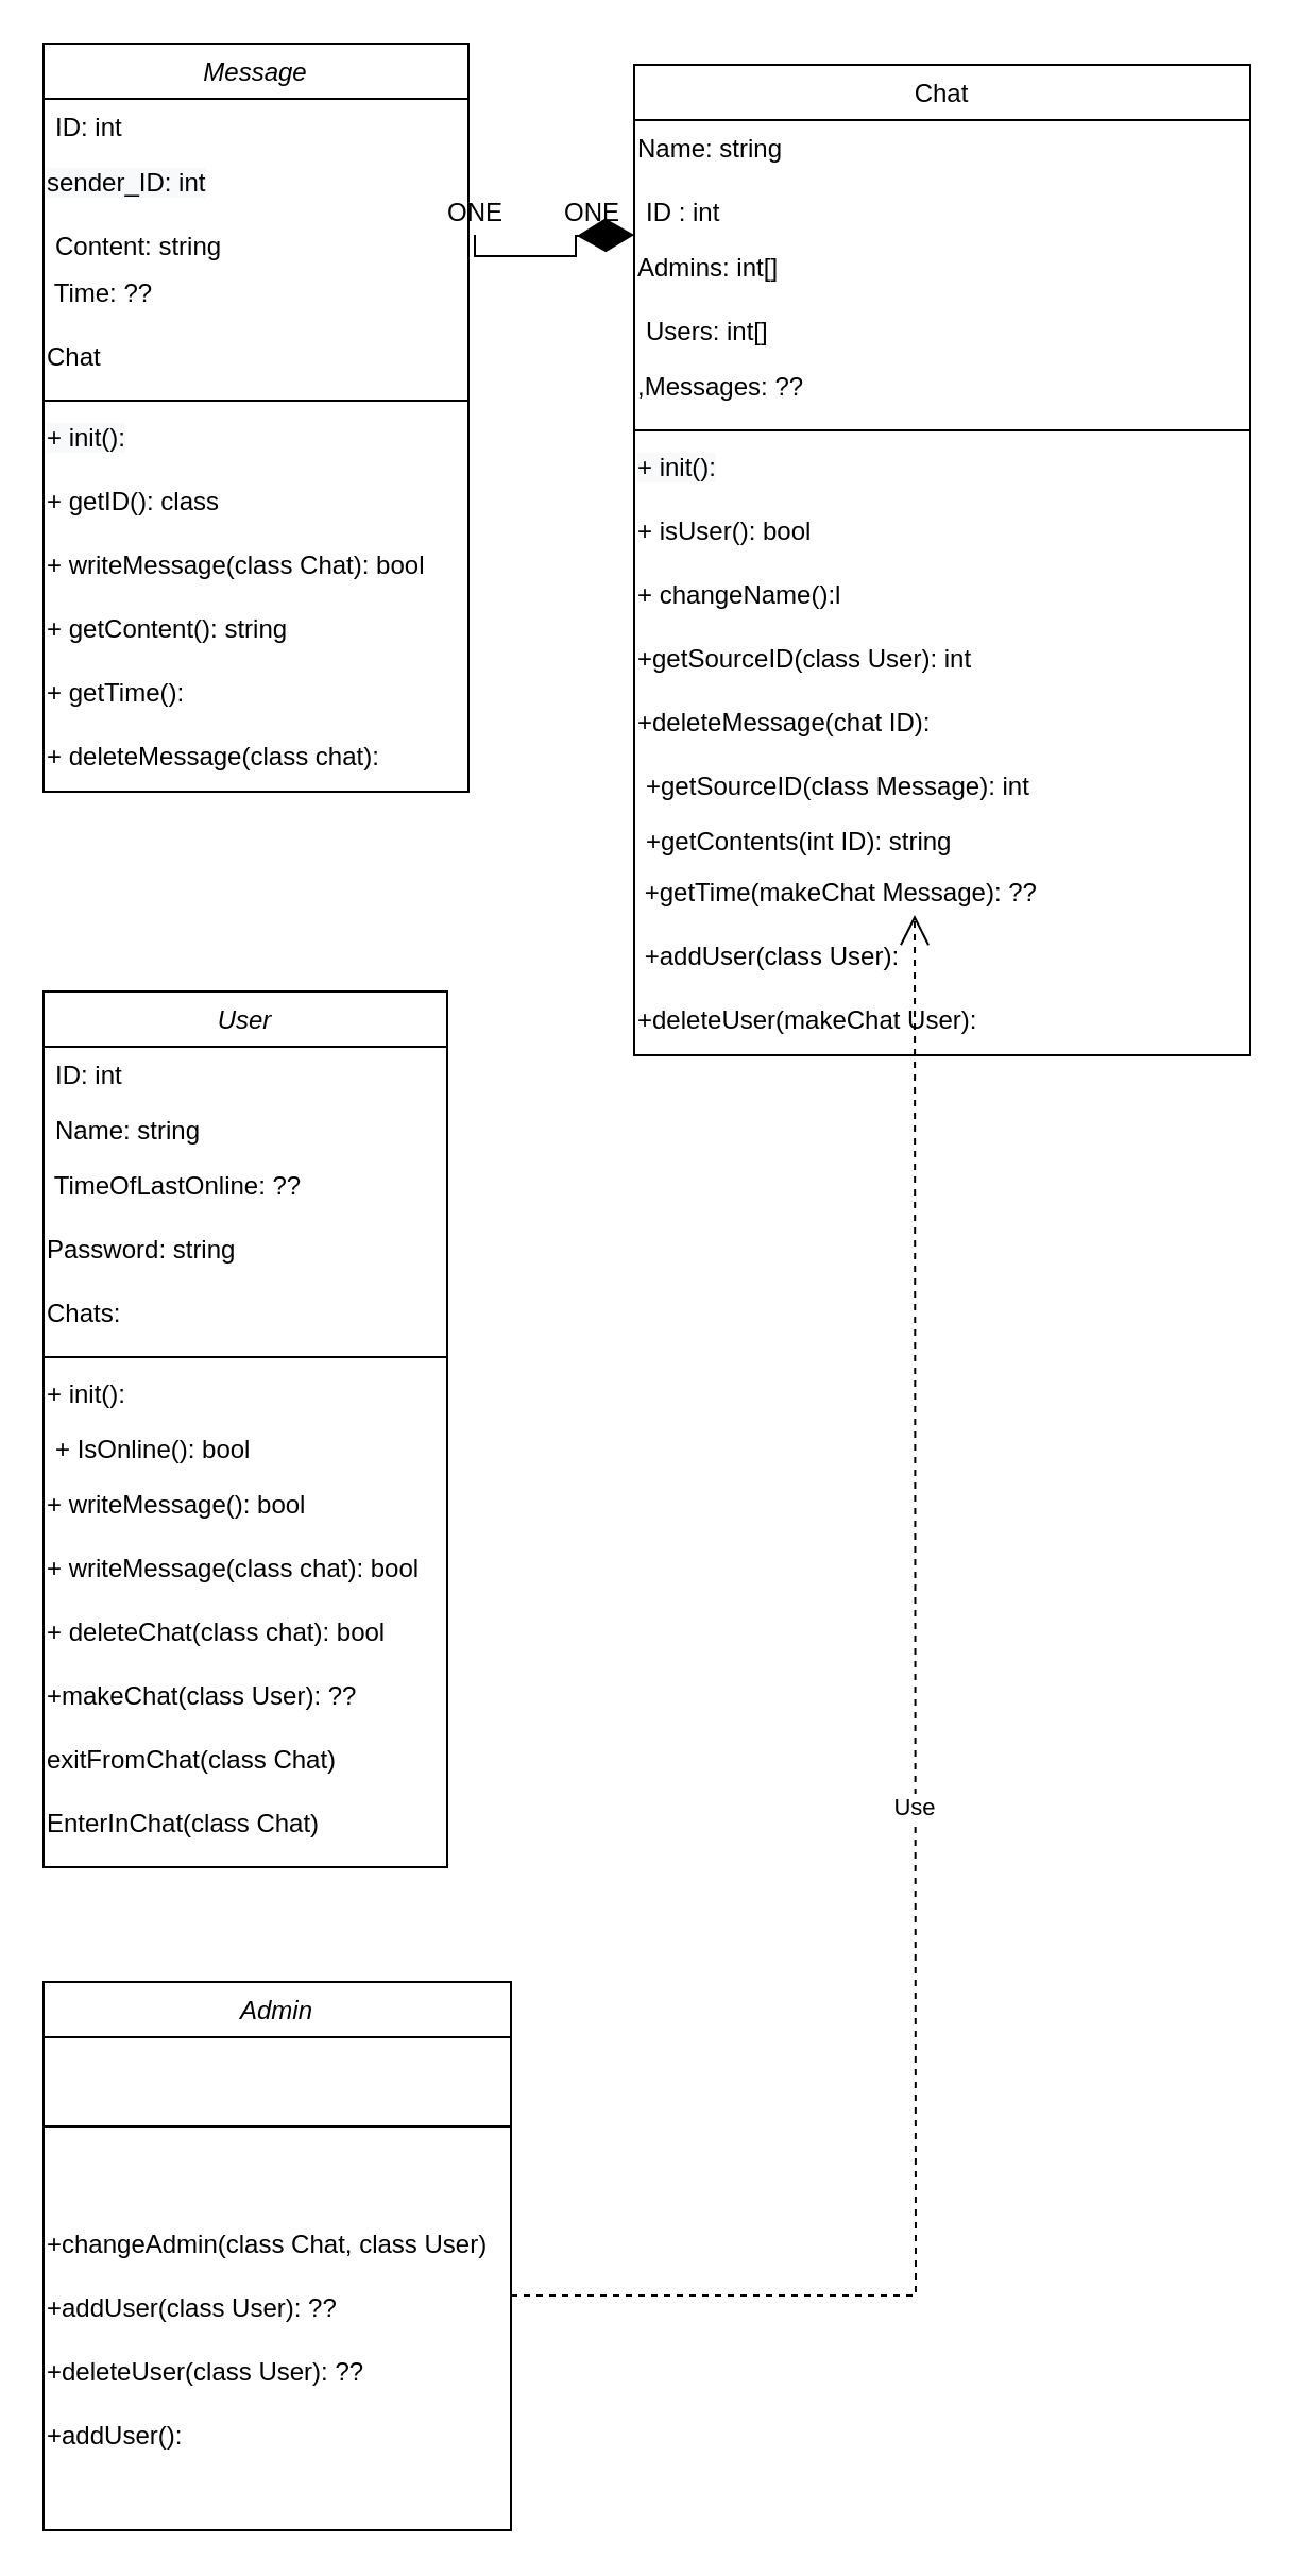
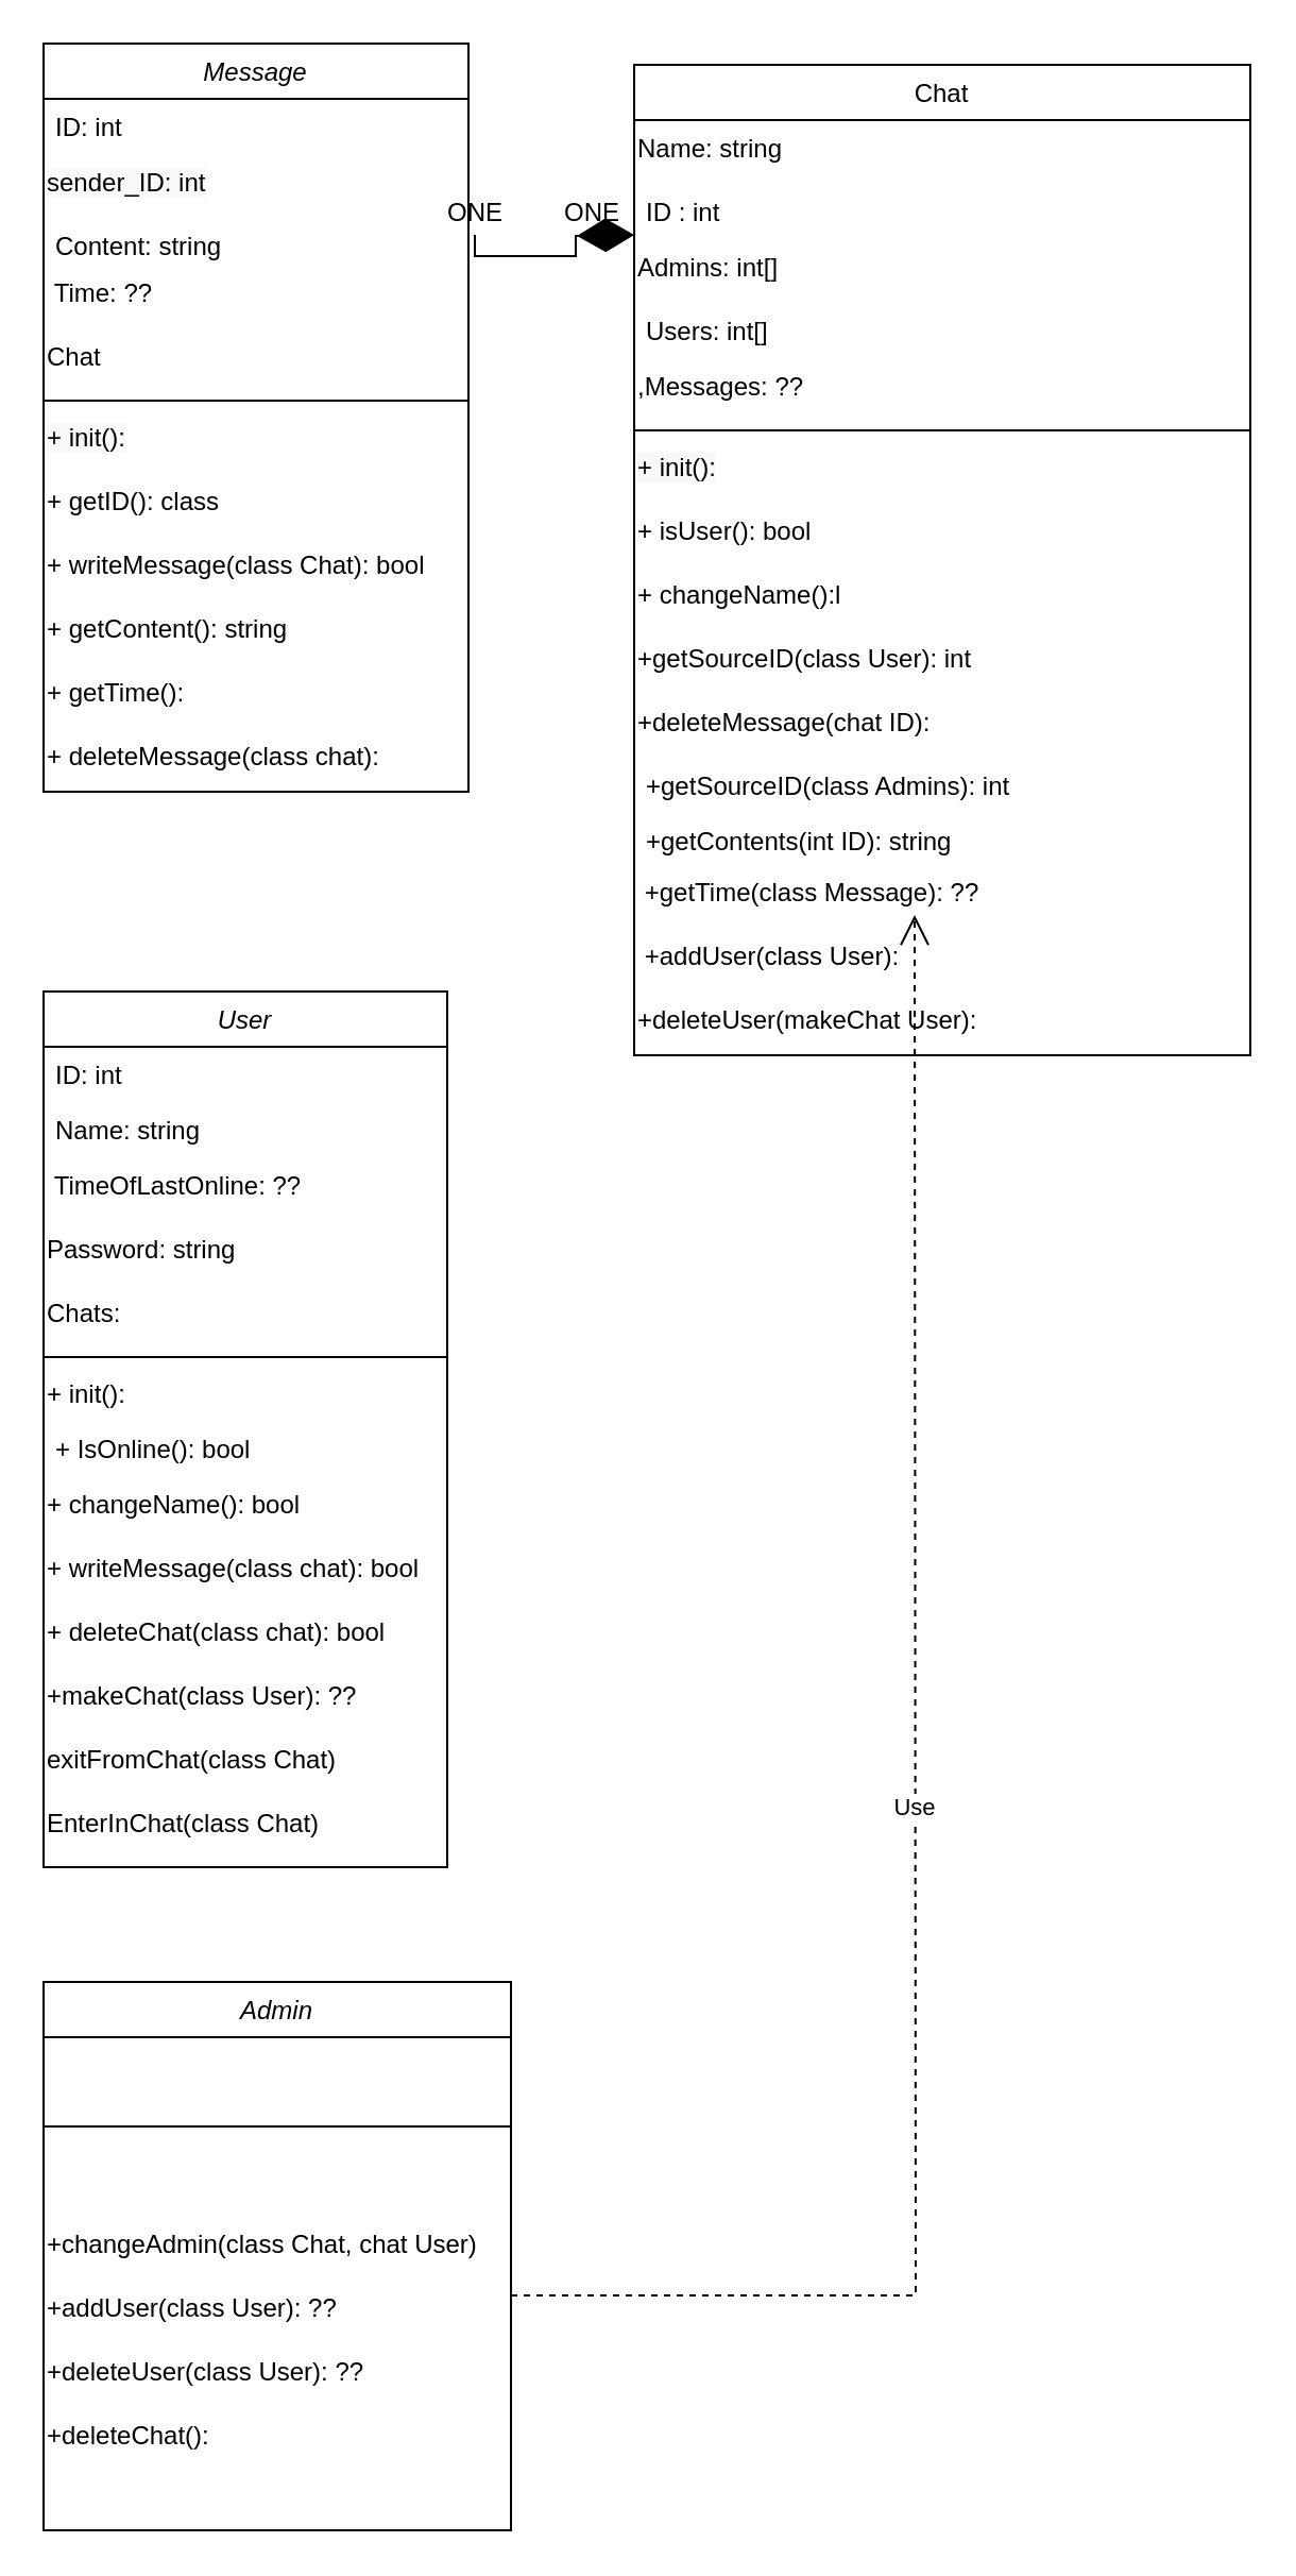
  <mxCell id="0" />
  <mxCell id="1" parent="0" />
  <mxCell id="2" value="Message" style="swimlane;fontStyle=2;align=center;verticalAlign=top;childLayout=stackLayout;horizontal=1;startSize=26;horizontalStack=0;resizeParent=1;resizeLast=0;collapsible=1;marginBottom=0;rounded=0;shadow=0;strokeWidth=1;" parent="1" vertex="1"><mxGeometry x="20" y="20" width="200" height="352" as="geometry"><mxRectangle x="230" y="140" width="160" height="26" as="alternateBounds" /></mxGeometry></mxCell>
  <mxCell id="3" value="ID: int   " style="text;align=left;verticalAlign=top;spacingLeft=4;spacingRight=4;overflow=hidden;rotatable=0;points=[[0,0.5],[1,0.5]];portConstraint=eastwest;" parent="2" vertex="1"><mxGeometry y="26" width="200" height="26" as="geometry" /></mxCell>
  <mxCell id="4" value="&lt;span style=&quot;color: rgb(0 , 0 , 0) ; font-family: &amp;#34;helvetica&amp;#34; ; font-size: 12px ; font-style: normal ; font-weight: 400 ; letter-spacing: normal ; text-align: left ; text-indent: 0px ; text-transform: none ; word-spacing: 0px ; background-color: rgb(248 , 249 , 250) ; display: inline ; float: none&quot;&gt;sender_ID: int&lt;/span&gt;" style="text;whiteSpace=wrap;html=1;" vertex="1" parent="2"><mxGeometry y="52" width="200" height="30" as="geometry" /></mxCell>
  <mxCell id="5" value="Content: string" style="text;align=left;verticalAlign=top;spacingLeft=4;spacingRight=4;overflow=hidden;rotatable=0;points=[[0,0.5],[1,0.5]];portConstraint=eastwest;rounded=0;shadow=0;html=0;" parent="2" vertex="1"><mxGeometry y="82" width="200" height="22" as="geometry" /></mxCell>
  <mxCell id="6" value="&amp;nbsp;Time: ??" style="text;whiteSpace=wrap;html=1;" vertex="1" parent="2"><mxGeometry y="104" width="200" height="30" as="geometry" /></mxCell>
  <mxCell id="7" value="Chat" style="text;whiteSpace=wrap;html=1;" vertex="1" parent="2"><mxGeometry y="134" width="200" height="30" as="geometry" /></mxCell>
  <mxCell id="8" value="" style="line;html=1;strokeWidth=1;align=left;verticalAlign=middle;spacingTop=-1;spacingLeft=3;spacingRight=3;rotatable=0;labelPosition=right;points=[];portConstraint=eastwest;" parent="2" vertex="1"><mxGeometry y="164" width="200" height="8" as="geometry" /></mxCell>
  <mxCell id="9" value="&lt;span style=&quot;color: rgb(0, 0, 0); font-family: helvetica; font-size: 12px; font-style: normal; font-weight: 400; letter-spacing: normal; text-align: left; text-indent: 0px; text-transform: none; word-spacing: 0px; background-color: rgb(248, 249, 250); display: inline; float: none;&quot;&gt;+ init():&lt;/span&gt;" style="text;whiteSpace=wrap;html=1;" vertex="1" parent="2"><mxGeometry y="172" width="200" height="30" as="geometry" /></mxCell>
  <mxCell id="10" value="+ getID(): class" style="text;whiteSpace=wrap;html=1;" vertex="1" parent="2"><mxGeometry y="202" width="200" height="30" as="geometry" /></mxCell>
  <mxCell id="11" value="+ writeMessage(class Chat): bool" style="text;whiteSpace=wrap;html=1;" vertex="1" parent="2"><mxGeometry y="232" width="200" height="30" as="geometry" /></mxCell>
  <mxCell id="12" value="+ getContent(): string" style="text;whiteSpace=wrap;html=1;" vertex="1" parent="2"><mxGeometry y="262" width="200" height="30" as="geometry" /></mxCell>
  <mxCell id="13" value="+ getTime():&amp;nbsp;" style="text;whiteSpace=wrap;html=1;" vertex="1" parent="2"><mxGeometry y="292" width="200" height="30" as="geometry" /></mxCell>
  <mxCell id="14" value="+ deleteMessage(class chat):&amp;nbsp;" style="text;whiteSpace=wrap;html=1;" vertex="1" parent="2"><mxGeometry y="322" width="200" height="30" as="geometry" /></mxCell>
  <mxCell id="15" value="Chat" style="swimlane;fontStyle=0;align=center;verticalAlign=top;childLayout=stackLayout;horizontal=1;startSize=26;horizontalStack=0;resizeParent=1;resizeLast=0;collapsible=1;marginBottom=0;rounded=0;shadow=0;strokeWidth=1;" parent="1" vertex="1"><mxGeometry x="298" y="30" width="290" height="466" as="geometry"><mxRectangle x="550" y="140" width="160" height="26" as="alternateBounds" /></mxGeometry></mxCell>
  <mxCell id="16" value="&lt;font face=&quot;helvetica&quot;&gt;Name: string&lt;/font&gt;" style="text;whiteSpace=wrap;html=1;" vertex="1" parent="15"><mxGeometry y="26" width="290" height="30" as="geometry" /></mxCell>
  <mxCell id="17" value="ID : int" style="text;align=left;verticalAlign=top;spacingLeft=4;spacingRight=4;overflow=hidden;rotatable=0;points=[[0,0.5],[1,0.5]];portConstraint=eastwest;" parent="15" vertex="1"><mxGeometry y="56" width="290" height="26" as="geometry" /></mxCell>
  <mxCell id="18" value="Admins: int[]" style="text;whiteSpace=wrap;html=1;" vertex="1" parent="15"><mxGeometry y="82" width="290" height="30" as="geometry" /></mxCell>
  <mxCell id="19" value="Users: int[]" style="text;align=left;verticalAlign=top;spacingLeft=4;spacingRight=4;overflow=hidden;rotatable=0;points=[[0,0.5],[1,0.5]];portConstraint=eastwest;rounded=0;shadow=0;html=0;" parent="15" vertex="1"><mxGeometry y="112" width="290" height="26" as="geometry" /></mxCell>
  <mxCell id="20" value=",Messages: ??" style="text;whiteSpace=wrap;html=1;" vertex="1" parent="15"><mxGeometry y="138" width="290" height="30" as="geometry" /></mxCell>
  <mxCell id="21" value="" style="line;html=1;strokeWidth=1;align=left;verticalAlign=middle;spacingTop=-1;spacingLeft=3;spacingRight=3;rotatable=0;labelPosition=right;points=[];portConstraint=eastwest;" parent="15" vertex="1"><mxGeometry y="168" width="290" height="8" as="geometry" /></mxCell>
  <mxCell id="22" value="&lt;span style=&quot;color: rgb(0 , 0 , 0) ; font-family: &amp;#34;helvetica&amp;#34; ; font-size: 12px ; font-style: normal ; font-weight: 400 ; letter-spacing: normal ; text-align: left ; text-indent: 0px ; text-transform: none ; word-spacing: 0px ; background-color: rgb(248 , 249 , 250) ; display: inline ; float: none&quot;&gt;+ init():&lt;/span&gt;" style="text;whiteSpace=wrap;html=1;" vertex="1" parent="15"><mxGeometry y="176" width="290" height="30" as="geometry" /></mxCell>
  <mxCell id="23" value="+ isUser(): bool" style="text;whiteSpace=wrap;html=1;" vertex="1" parent="15"><mxGeometry y="206" width="290" height="30" as="geometry" /></mxCell>
  <mxCell id="24" value="+ changeName():l" style="text;whiteSpace=wrap;html=1;" vertex="1" parent="15"><mxGeometry y="236" width="290" height="30" as="geometry" /></mxCell>
  <mxCell id="25" value="+getSourceID(class User): int" style="text;whiteSpace=wrap;html=1;" vertex="1" parent="15"><mxGeometry y="266" width="290" height="30" as="geometry" /></mxCell>
  <mxCell id="26" value="+deleteMessage(chat ID):&amp;nbsp;" style="text;whiteSpace=wrap;html=1;" vertex="1" parent="15"><mxGeometry y="296" width="290" height="30" as="geometry" /></mxCell>
- <mxCell id="27" value="+getSourceID(class Message): int" style="text;align=left;verticalAlign=top;spacingLeft=4;spacingRight=4;overflow=hidden;rotatable=0;points=[[0,0.5],[1,0.5]];portConstraint=eastwest;" vertex="1" parent="15"><mxGeometry y="326" width="290" height="26" as="geometry" /></mxCell>
+ <mxCell id="27" value="+getSourceID(class Admins): int" style="text;align=left;verticalAlign=top;spacingLeft=4;spacingRight=4;overflow=hidden;rotatable=0;points=[[0,0.5],[1,0.5]];portConstraint=eastwest;" vertex="1" parent="15"><mxGeometry y="326" width="290" height="26" as="geometry" /></mxCell>
  <mxCell id="28" value="+getContents(int ID): string" style="text;align=left;verticalAlign=top;spacingLeft=4;spacingRight=4;overflow=hidden;rotatable=0;points=[[0,0.5],[1,0.5]];portConstraint=eastwest;" vertex="1" parent="15"><mxGeometry y="352" width="290" height="24" as="geometry" /></mxCell>
- <mxCell id="29" value="&amp;nbsp;+getTime(makeChat Message): ??" style="text;whiteSpace=wrap;html=1;" vertex="1" parent="15"><mxGeometry y="376" width="290" height="30" as="geometry" /></mxCell>
+ <mxCell id="29" value="&amp;nbsp;+getTime(class Message): ??" style="text;whiteSpace=wrap;html=1;" vertex="1" parent="15"><mxGeometry y="376" width="290" height="30" as="geometry" /></mxCell>
  <mxCell id="30" value="&amp;nbsp;+addUser(class User):&amp;nbsp;" style="text;whiteSpace=wrap;html=1;" vertex="1" parent="15"><mxGeometry y="406" width="290" height="30" as="geometry" /></mxCell>
  <mxCell id="31" value="+deleteUser(makeChat User):&amp;nbsp;" style="text;whiteSpace=wrap;html=1;" vertex="1" parent="15"><mxGeometry y="436" width="290" height="30" as="geometry" /></mxCell>
  <mxCell id="32" value="" style="endArrow=diamondThin;endFill=1;endSize=24;html=1;rounded=0;edgeStyle=orthogonalEdgeStyle;exitX=0.5;exitY=1;exitDx=0;exitDy=0;exitPerimeter=0;" edge="1" parent="1" source="49"><mxGeometry width="160" relative="1" as="geometry"><mxPoint x="230" y="110" as="sourcePoint" /><mxPoint x="298" y="110" as="targetPoint" /></mxGeometry></mxCell>
  <mxCell id="33" value="User" style="swimlane;fontStyle=2;align=center;verticalAlign=top;childLayout=stackLayout;horizontal=1;startSize=26;horizontalStack=0;resizeParent=1;resizeLast=0;collapsible=1;marginBottom=0;rounded=0;shadow=0;strokeWidth=1;" vertex="1" parent="1"><mxGeometry x="20" y="466" width="190" height="412" as="geometry"><mxRectangle x="230" y="420" width="160" height="26" as="alternateBounds" /></mxGeometry></mxCell>
  <mxCell id="34" value="ID: int" style="text;align=left;verticalAlign=top;spacingLeft=4;spacingRight=4;overflow=hidden;rotatable=0;points=[[0,0.5],[1,0.5]];portConstraint=eastwest;" vertex="1" parent="33"><mxGeometry y="26" width="190" height="26" as="geometry" /></mxCell>
  <mxCell id="35" value="Name: string" style="text;align=left;verticalAlign=top;spacingLeft=4;spacingRight=4;overflow=hidden;rotatable=0;points=[[0,0.5],[1,0.5]];portConstraint=eastwest;rounded=0;shadow=0;html=0;" vertex="1" parent="33"><mxGeometry y="52" width="190" height="26" as="geometry" /></mxCell>
  <mxCell id="36" value="&amp;nbsp;TimeOfLastOnline: ??" style="text;whiteSpace=wrap;html=1;" vertex="1" parent="33"><mxGeometry y="78" width="190" height="30" as="geometry" /></mxCell>
  <mxCell id="37" value="&lt;font face=&quot;helvetica&quot;&gt;Password: string&lt;/font&gt;" style="text;whiteSpace=wrap;html=1;" vertex="1" parent="33"><mxGeometry y="108" width="190" height="30" as="geometry" /></mxCell>
  <mxCell id="38" value="Chats:&amp;nbsp;" style="text;whiteSpace=wrap;html=1;" vertex="1" parent="33"><mxGeometry y="138" width="190" height="30" as="geometry" /></mxCell>
  <mxCell id="39" value="" style="line;html=1;strokeWidth=1;align=left;verticalAlign=middle;spacingTop=-1;spacingLeft=3;spacingRight=3;rotatable=0;labelPosition=right;points=[];portConstraint=eastwest;" vertex="1" parent="33"><mxGeometry y="168" width="190" height="8" as="geometry" /></mxCell>
  <mxCell id="40" value="+ init():" style="text;whiteSpace=wrap;html=1;" vertex="1" parent="33"><mxGeometry y="176" width="190" height="26" as="geometry" /></mxCell>
  <mxCell id="41" value="+ IsOnline(): bool" style="text;align=left;verticalAlign=top;spacingLeft=4;spacingRight=4;overflow=hidden;rotatable=0;points=[[0,0.5],[1,0.5]];portConstraint=eastwest;" vertex="1" parent="33"><mxGeometry y="202" width="190" height="26" as="geometry" /></mxCell>
- <mxCell id="42" value="+ writeMessage(): bool" style="text;whiteSpace=wrap;html=1;" vertex="1" parent="33"><mxGeometry y="228" width="190" height="30" as="geometry" /></mxCell>
+ <mxCell id="42" value="+ changeName(): bool" style="text;whiteSpace=wrap;html=1;" vertex="1" parent="33"><mxGeometry y="228" width="190" height="30" as="geometry" /></mxCell>
  <mxCell id="43" value="+ writeMessage(class chat): bool" style="text;whiteSpace=wrap;html=1;" vertex="1" parent="33"><mxGeometry y="258" width="190" height="30" as="geometry" /></mxCell>
  <mxCell id="44" value="+ deleteChat(class chat): bool" style="text;whiteSpace=wrap;html=1;" vertex="1" parent="33"><mxGeometry y="288" width="190" height="30" as="geometry" /></mxCell>
  <mxCell id="45" value="+makeChat(class User): ??" style="text;whiteSpace=wrap;html=1;" vertex="1" parent="33"><mxGeometry y="318" width="190" height="30" as="geometry" /></mxCell>
  <mxCell id="46" value="exitFromChat(class Chat)" style="text;whiteSpace=wrap;html=1;" vertex="1" parent="33"><mxGeometry y="348" width="190" height="30" as="geometry" /></mxCell>
  <mxCell id="47" value="EnterInChat(class Chat)" style="text;whiteSpace=wrap;html=1;" vertex="1" parent="33"><mxGeometry y="378" width="190" height="30" as="geometry" /></mxCell>
  <mxCell id="48" value="ONE" style="text;html=1;align=center;verticalAlign=middle;resizable=0;points=[];autosize=1;strokeColor=none;fillColor=none;" vertex="1" parent="1"><mxGeometry x="258" y="90" width="40" height="20" as="geometry" /></mxCell>
  <mxCell id="49" value="ONE" style="text;html=1;align=center;verticalAlign=middle;resizable=0;points=[];autosize=1;strokeColor=none;fillColor=none;" vertex="1" parent="1"><mxGeometry x="203" y="90" width="40" height="20" as="geometry" /></mxCell>
  <mxCell id="50" value="Admin" style="swimlane;fontStyle=2;align=center;verticalAlign=top;childLayout=stackLayout;horizontal=1;startSize=26;horizontalStack=0;resizeParent=1;resizeLast=0;collapsible=1;marginBottom=0;rounded=0;shadow=0;strokeWidth=1;" vertex="1" parent="1"><mxGeometry x="20" y="932" width="220" height="258" as="geometry"><mxRectangle x="230" y="140" width="160" height="26" as="alternateBounds" /></mxGeometry></mxCell>
  <mxCell id="51" value="&lt;br&gt;&lt;br&gt;&lt;br&gt;&lt;br&gt;&lt;br&gt;&lt;br&gt;" style="line;html=1;strokeWidth=1;align=left;verticalAlign=middle;spacingTop=-1;spacingLeft=3;spacingRight=3;rotatable=0;labelPosition=right;points=[];portConstraint=eastwest;" vertex="1" parent="50"><mxGeometry y="26" width="220" height="84" as="geometry" /></mxCell>
- <mxCell id="52" value="+changeAdmin(class Chat, class User)" style="text;whiteSpace=wrap;html=1;" vertex="1" parent="50"><mxGeometry y="110" width="220" height="30" as="geometry" /></mxCell>
+ <mxCell id="52" value="+changeAdmin(class Chat, chat User)" style="text;whiteSpace=wrap;html=1;" vertex="1" parent="50"><mxGeometry y="110" width="220" height="30" as="geometry" /></mxCell>
  <mxCell id="53" value="+addUser(class User): ??" style="text;whiteSpace=wrap;html=1;" vertex="1" parent="50"><mxGeometry y="140" width="220" height="30" as="geometry" /></mxCell>
  <mxCell id="54" value="+deleteUser(class User): ??" style="text;whiteSpace=wrap;html=1;" vertex="1" parent="50"><mxGeometry y="170" width="220" height="30" as="geometry" /></mxCell>
- <mxCell id="55" value="+addUser():&amp;nbsp;" style="text;whiteSpace=wrap;html=1;" vertex="1" parent="50"><mxGeometry y="200" width="220" height="30" as="geometry" /></mxCell>
+ <mxCell id="55" value="+deleteChat():&amp;nbsp;" style="text;whiteSpace=wrap;html=1;" vertex="1" parent="50"><mxGeometry y="200" width="220" height="30" as="geometry" /></mxCell>
  <mxCell id="56" value="Use" style="endArrow=open;endSize=12;dashed=1;html=1;rounded=0;edgeStyle=orthogonalEdgeStyle;exitX=1;exitY=0.25;exitDx=0;exitDy=0;" edge="1" parent="1" source="53"><mxGeometry width="160" relative="1" as="geometry"><mxPoint x="50" y="500" as="sourcePoint" /><mxPoint x="430" y="430" as="targetPoint" /></mxGeometry></mxCell>
